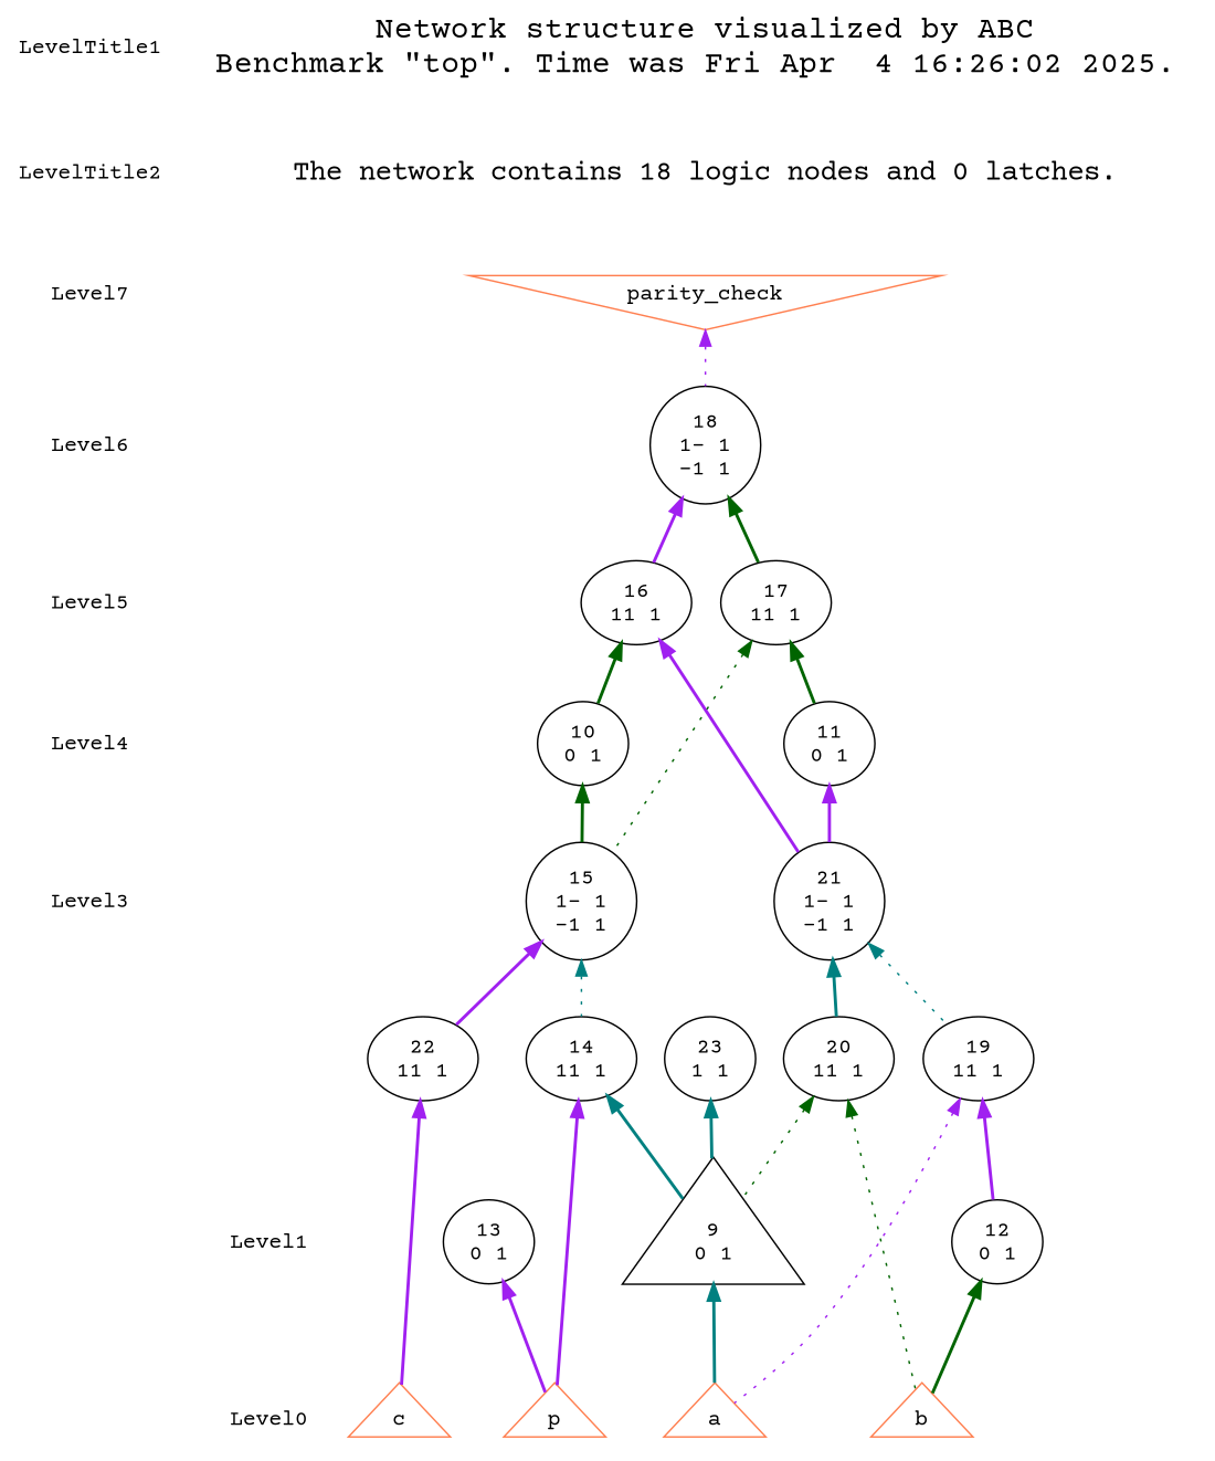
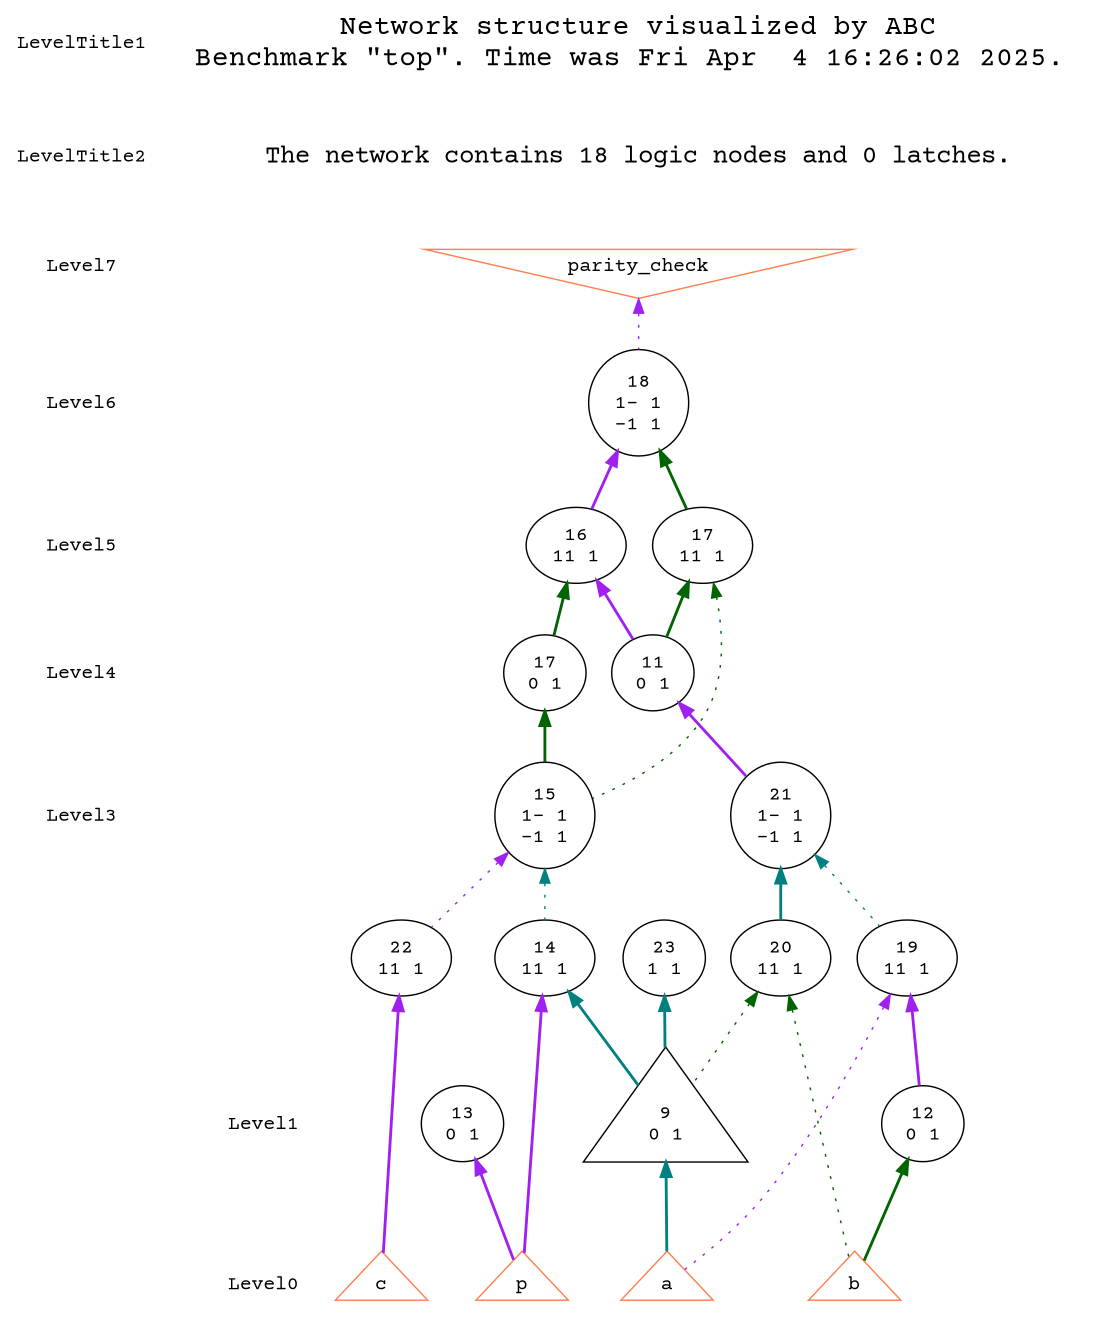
  digraph {
    fontname="Courier Prime"
    node [fontname="Courier Prime" shape=ellipse]
    edge [dir=back fontname="Courier Prime" style=bold color=purple]
    LevelTitle1 [shape=plaintext]
    LevelTitle2 [shape=plaintext]
    Level7 [shape=plaintext]
    Level6 [shape=plaintext]
    Level5 [shape=plaintext]
    Level4 [shape=plaintext]
    Level3 [shape=plaintext]
    Level1 [shape=plaintext]
    Level0 [shape=plaintext]
    n10 [fontsize=20 label="Network structure visualized by ABC\nBenchmark \"top\". Time was Fri Apr  4 16:26:02 2025. " shape=plaintext]
    n11 [fontsize=18 label="The network contains 18 logic nodes and 0 latches.\n" shape=plaintext]
    n12 [color=coral fillcolor=coral label=parity_check shape=invtriangle]
    n13 [label="18\n1- 1\n-1 1"]
    n14 [label="16\n11 1"]
    n15 [label="17\n11 1"]
-   n16 [label="10\n0 1"]
+   n16 [label="17\n0 1"]
    n17 [label="11\n0 1"]
    n18 [label="15\n1- 1\n-1 1"]
    n19 [label="21\n1- 1\n-1 1"]
    n20 [label="14\n11 1"]
    n21 [label="19\n11 1"]
    n22 [label="20\n11 1"]
    n23 [label="22\n11 1"]
    n24 [label="23\n1 1"]
    n25 [label="9\n0 1" shape=triangle]
    n26 [label="12\n0 1"]
    n27 [label="13\n0 1"]
    n28 [color=coral fillcolor=coral label=a shape=triangle]
    n29 [color=coral fillcolor=coral label=b shape=triangle]
    n30 [color=coral fillcolor=coral label=c shape=triangle]
    n31 [color=coral fillcolor=coral label=p shape=triangle]
    subgraph sub_1 {
      LevelTitle1
      LevelTitle2
      Level7
      Level6
      Level5
      Level4
      Level3
      Level1
      Level0
    }
    subgraph sub_2 {
      rank=same
      LevelTitle1
      n10
    }
    subgraph sub_3 {
      rank=same
      LevelTitle2
      n11
    }
    subgraph sub_4 {
      rank=same
      Level7
      n12
    }
    subgraph sub_5 {
      rank=same
      Level6
      n13
    }
    subgraph sub_6 {
      rank=same
      Level5
      n14
      n15
    }
    subgraph sub_7 {
      rank=same
      Level4
      n16
      n17
    }
    subgraph sub_8 {
      rank=same
      Level3
      n18
      n19
    }
    subgraph sub_9 {
      rank=same
      n20
      n21
      n22
      n23
      n24
    }
    subgraph sub_10 {
      rank=same
      Level1
      n25
      n26
      n27
    }
    subgraph sub_11 {
      rank=same
      Level0
      n28
      n29
      n30
      n31
    }
    LevelTitle1 -> LevelTitle2 [style=invis color=""]
    LevelTitle2 -> Level7 [style=invis color=""]
    Level7 -> Level6 [style=invis color=""]
    Level6 -> Level5 [style=invis color=""]
    Level5 -> Level4 [style=invis color=""]
    Level4 -> Level3 [style=invis color=""]
    Level1 -> Level0 [style=invis color=""]
    n10 -> n11 [style=invis color=""]
    n11 -> n12 [style=invis color=""]
    n12 -> n13 [style=dotted]
    n13 -> n14
    n13 -> n15 [color=darkgreen]
    n14 -> n16 [color=darkgreen]
-   n14 -> n19
+   n14 -> n17
    n15 -> n17 [color=darkgreen]
    n15 -> n18 [color=darkgreen style=dotted]
    n16 -> n18 [color=darkgreen]
    n17 -> n19
    n18 -> n20 [color=teal style=dotted]
-   n18 -> n23
+   n18 -> n23 [style=dotted]
    n19 -> n21 [color=teal style=dotted]
    n19 -> n22 [color=teal]
    n20 -> n25 [color=teal]
    n20 -> n31
    n21 -> n26
    n21 -> n28 [style=dotted]
    n22 -> n25 [color=darkgreen style=dotted]
    n22 -> n29 [color=darkgreen style=dotted]
    n23 -> n30
    n24 -> n25 [color=teal]
    n25 -> n28 [color=teal]
    n26 -> n29 [color=darkgreen]
    n27 -> n31
  }
